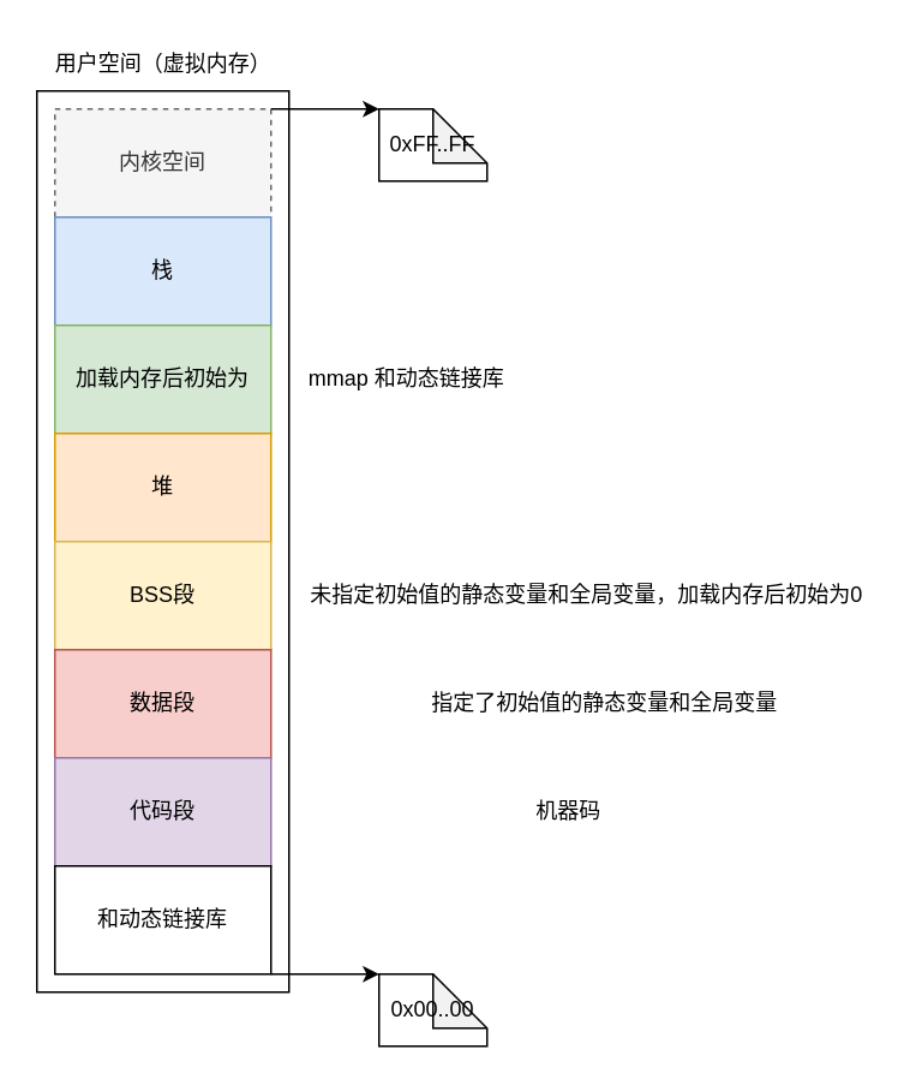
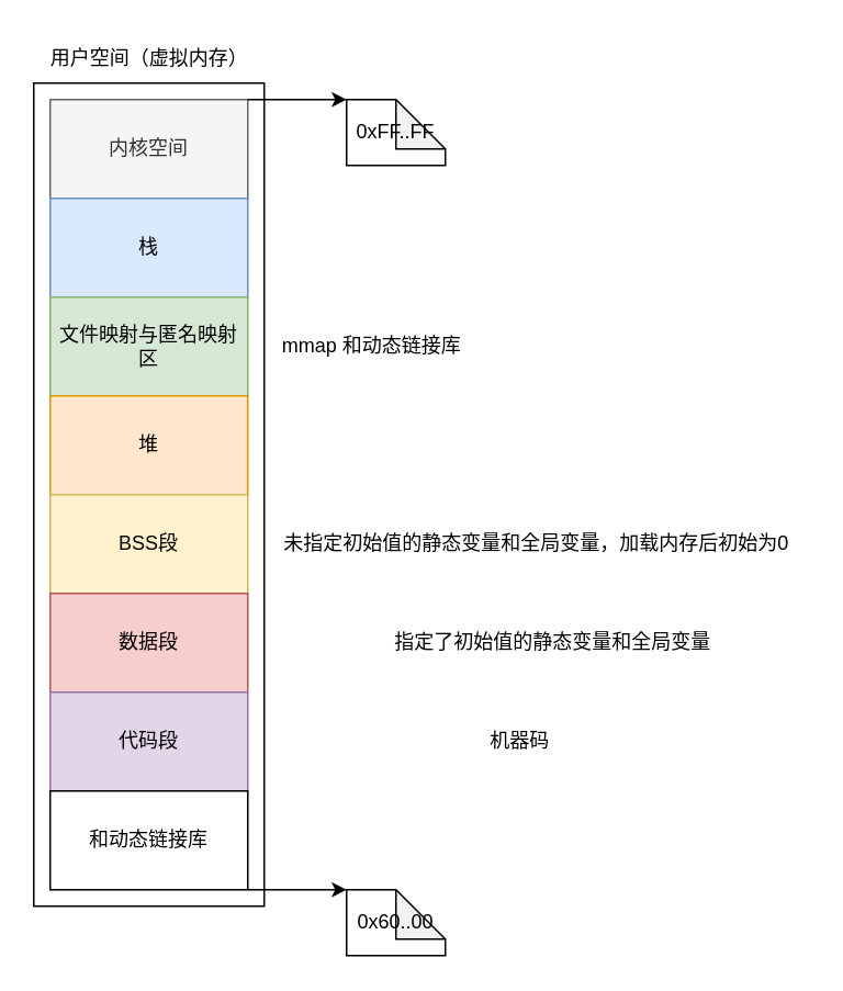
  <mxCell id="0" />
  <mxCell id="1" parent="0" />
  <mxCell id="2" value="" style="rounded=0;whiteSpace=wrap;html=1;" vertex="1" parent="1"><mxGeometry x="20" y="50" width="140" height="500" as="geometry" /></mxCell>
- <mxCell id="3" value="内核空间" style="rounded=0;whiteSpace=wrap;html=1;fillColor=#f5f5f5;fontColor=#333333;strokeColor=#666666;dashed=1;" vertex="1" parent="1"><mxGeometry x="30" y="60" width="120" height="60" as="geometry" /></mxCell>
+ <mxCell id="3" value="内核空间" style="rounded=0;whiteSpace=wrap;html=1;fillColor=#f5f5f5;fontColor=#333333;strokeColor=#666666;" vertex="1" parent="1"><mxGeometry x="30" y="60" width="120" height="60" as="geometry" /></mxCell>
  <mxCell id="4" value="栈" style="rounded=0;whiteSpace=wrap;html=1;fillColor=#dae8fc;strokeColor=#6c8ebf;" vertex="1" parent="1"><mxGeometry x="30" y="120" width="120" height="60" as="geometry" /></mxCell>
- <mxCell id="5" value="加载内存后初始为" style="rounded=0;whiteSpace=wrap;html=1;fillColor=#d5e8d4;strokeColor=#82b366;" vertex="1" parent="1"><mxGeometry x="30" y="180" width="120" height="60" as="geometry" /></mxCell>
+ <mxCell id="5" value="文件映射与匿名映射区" style="rounded=0;whiteSpace=wrap;html=1;fillColor=#d5e8d4;strokeColor=#82b366;" vertex="1" parent="1"><mxGeometry x="30" y="180" width="120" height="60" as="geometry" /></mxCell>
  <mxCell id="6" value="堆" style="rounded=0;whiteSpace=wrap;html=1;fillColor=#ffe6cc;strokeColor=#d79b00;" vertex="1" parent="1"><mxGeometry x="30" y="240" width="120" height="60" as="geometry" /></mxCell>
  <mxCell id="7" value="BSS段" style="rounded=0;whiteSpace=wrap;html=1;fillColor=#fff2cc;strokeColor=#d6b656;" vertex="1" parent="1"><mxGeometry x="30" y="300" width="120" height="60" as="geometry" /></mxCell>
  <mxCell id="8" value="数据段" style="rounded=0;whiteSpace=wrap;html=1;fillColor=#f8cecc;strokeColor=#b85450;" vertex="1" parent="1"><mxGeometry x="30" y="360" width="120" height="60" as="geometry" /></mxCell>
  <mxCell id="9" value="代码段" style="rounded=0;whiteSpace=wrap;html=1;fillColor=#e1d5e7;strokeColor=#9673a6;" vertex="1" parent="1"><mxGeometry x="30" y="420" width="120" height="60" as="geometry" /></mxCell>
  <mxCell id="10" value="用户空间（虚拟内存）" style="text;html=1;align=center;verticalAlign=middle;resizable=0;points=[];autosize=1;strokeColor=none;fillColor=none;" vertex="1" parent="1"><mxGeometry x="20" y="20" width="140" height="30" as="geometry" /></mxCell>
  <mxCell id="11" value="机器码" style="text;html=1;align=center;verticalAlign=middle;resizable=0;points=[];autosize=1;strokeColor=none;fillColor=none;" vertex="1" parent="1"><mxGeometry x="285" y="435" width="60" height="30" as="geometry" /></mxCell>
  <mxCell id="12" value="指定了初始值的静态变量和全局变量" style="text;html=1;align=center;verticalAlign=middle;resizable=0;points=[];autosize=1;strokeColor=none;fillColor=none;" vertex="1" parent="1"><mxGeometry x="225" y="375" width="220" height="30" as="geometry" /></mxCell>
  <mxCell id="13" value="未指定初始值的静态变量和全局变量，加载内存后初始为0" style="text;html=1;align=center;verticalAlign=middle;resizable=0;points=[];autosize=1;strokeColor=none;fillColor=none;" vertex="1" parent="1"><mxGeometry x="160" y="315" width="330" height="30" as="geometry" /></mxCell>
  <mxCell id="14" value="mmap 和动态链接库" style="text;html=1;align=center;verticalAlign=middle;resizable=0;points=[];autosize=1;strokeColor=none;fillColor=none;" vertex="1" parent="1"><mxGeometry x="160" y="195" width="130" height="30" as="geometry" /></mxCell>
  <mxCell id="15" value="" style="endArrow=classic;html=1;rounded=0;exitX=1;exitY=0;exitDx=0;exitDy=0;" edge="1" parent="1" source="3"><mxGeometry width="50" height="50" relative="1" as="geometry"><mxPoint x="210" y="380" as="sourcePoint" /><mxPoint x="210" y="60" as="targetPoint" /></mxGeometry></mxCell>
  <mxCell id="16" value="0xFF..FF" style="shape=note;whiteSpace=wrap;html=1;backgroundOutline=1;darkOpacity=0.05;" vertex="1" parent="1"><mxGeometry x="210" y="60" width="60" height="40" as="geometry" /></mxCell>
  <mxCell id="17" value="和动态链接库" style="rounded=0;whiteSpace=wrap;html=1;" vertex="1" parent="1"><mxGeometry x="30" y="480" width="120" height="60" as="geometry" /></mxCell>
  <mxCell id="18" value="" style="endArrow=classic;html=1;rounded=0;exitX=1;exitY=0;exitDx=0;exitDy=0;" edge="1" parent="1"><mxGeometry width="50" height="50" relative="1" as="geometry"><mxPoint x="150" y="540" as="sourcePoint" /><mxPoint x="210" y="540" as="targetPoint" /></mxGeometry></mxCell>
- <mxCell id="19" value="0x00..00" style="shape=note;whiteSpace=wrap;html=1;backgroundOutline=1;darkOpacity=0.05;" vertex="1" parent="1"><mxGeometry x="210" y="540" width="60" height="40" as="geometry" /></mxCell>
+ <mxCell id="19" value="0x60..00" style="shape=note;whiteSpace=wrap;html=1;backgroundOutline=1;darkOpacity=0.05;" vertex="1" parent="1"><mxGeometry x="210" y="540" width="60" height="40" as="geometry" /></mxCell>
